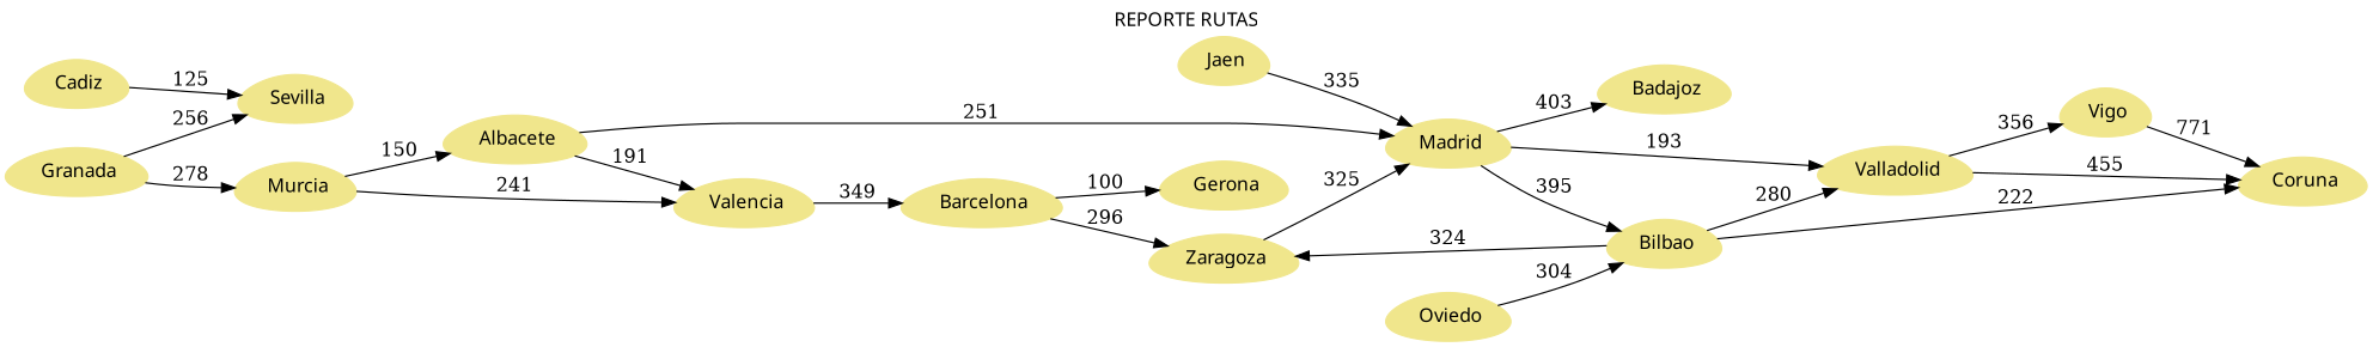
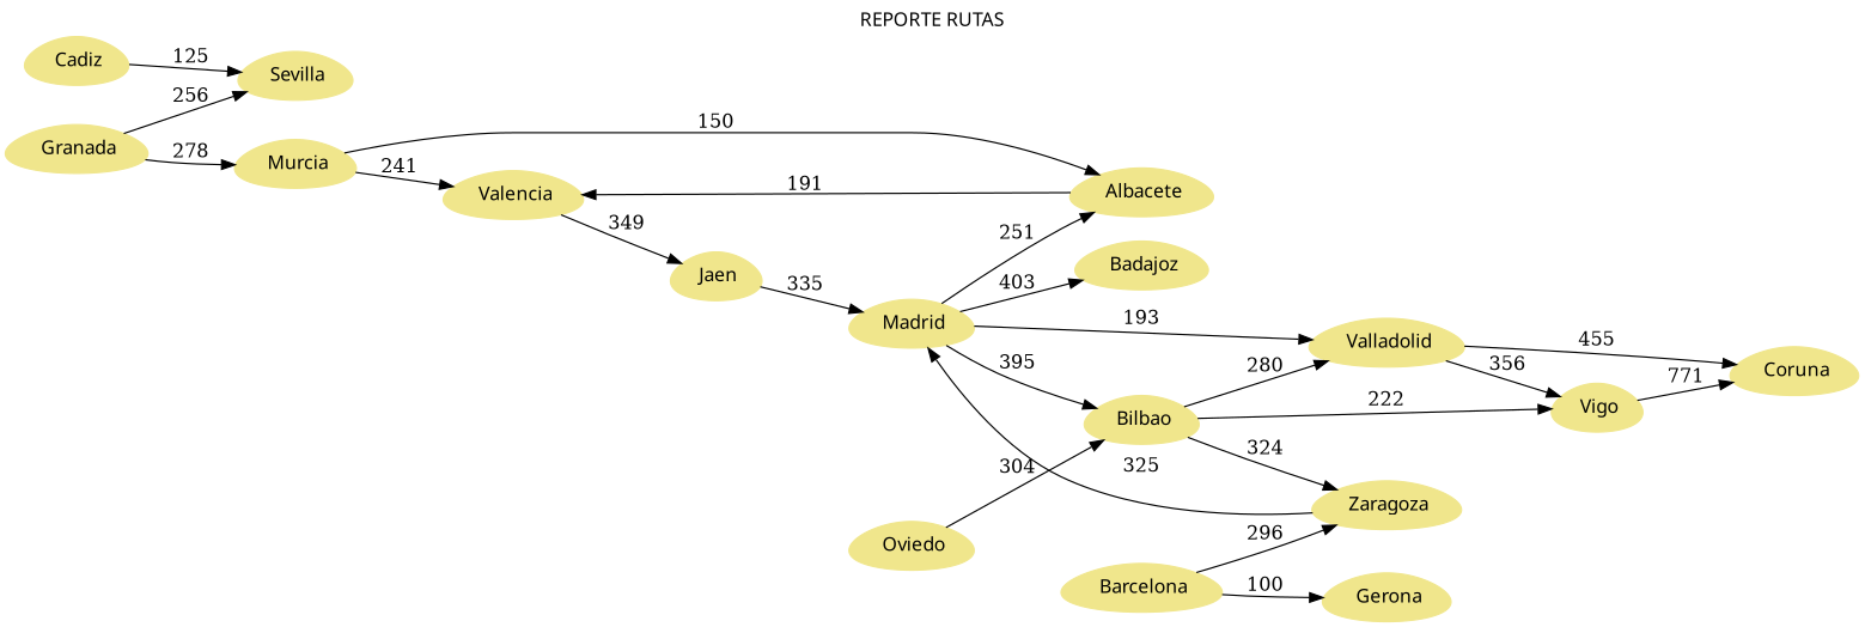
  digraph {
    fontname="Century Gothic"
    label="REPORTE RUTAS"
    labelloc="t;"
    rankdir=LR
    node [color=khaki fontname="Century Gothic" shape=egg style=filled]
    edge [arrowhead=normal]
    n1 [label=" Cadiz"]
    n2 [label=" Sevilla"]
    n3 [label=" Jaen"]
    n4 [label=" Madrid"]
    n5 [label=" Badajoz"]
    n6 [label=" Valladolid"]
    n7 [label=" Bilbao"]
    n8 [label=" Granada"]
    n9 [label=" Murcia"]
    n10 [label=" Valencia"]
    n11 [label=" Albacete"]
    n12 [label=" Barcelona"]
    n13 [label=" Vigo"]
    n14 [label=" Coruna"]
    n15 [label=" Zaragoza"]
    n16 [label=" Gerona"]
    n17 [label=" Oviedo"]
    n1 -> n2 [label=125]
    n3 -> n4 [label=335]
    n4 -> n5 [label=403]
    n4 -> n6 [label=193]
    n4 -> n7 [label=395]
    n6 -> n13 [label=356]
    n6 -> n14 [label=455]
    n7 -> n6 [label=280]
-   n7 -> n14 [label=222]
+   n7 -> n13 [label=222]
    n7 -> n15 [label=324]
    n8 -> n2 [label=256]
    n8 -> n9 [label=278]
    n9 -> n10 [label=241]
    n9 -> n11 [label=150]
-   n10 -> n12 [label=349]
-   n11 -> n4 [label=251]
+   n10 -> n3 [label=349]
+   n4 -> n11 [label=251]
    n11 -> n10 [label=191]
    n12 -> n15 [label=296]
    n12 -> n16 [label=100]
    n13 -> n14 [label=771]
    n15 -> n4 [label=325]
    n17 -> n7 [label=304]
  }
